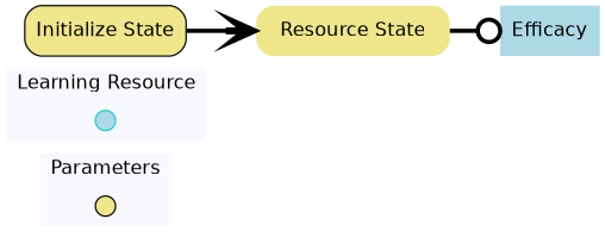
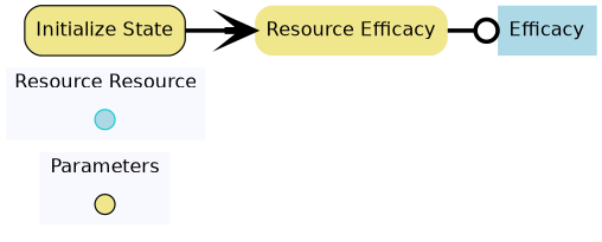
  digraph {
    rankdir=LR
    node [color=black shape=point style=filled fillcolor=khaki fontname=Helvetica]
    edge [arrowsize=2.0 color=black penwidth=3.0]
    contextOverview [fixedsize=true fontcolor=white height=.2 width=.2 fontname=""]
    initializeStateOverview [color="0.5, 0.9 , 0.8" fixedsize=true fontcolor=white height=.2 width=.2 fillcolor=lightblue]
    n3 [color=none fillcolor=lightblue fontsize=14 label=Efficacy shape=none]
    n4 [label="Initialize State" shape=box style="rounded,filled"]
-   n5 [color="0.5, 0.2, 1.0" label="Resource State" shape=none style="rounded,filled"]
+   n5 [color="0.5, 0.2, 1.0" label="Resource Efficacy" shape=none style="rounded,filled"]
    subgraph cluster_1 {
      color=white
      fillcolor=ghostwhite
      fontname=Helvetica
      label=Parameters
      labeljust=l
      style=filled
      contextOverview
    }
    subgraph cluster_2 {
      color=white
      fillcolor=ghostwhite
      fontname=Helvetica
-     label="Learning Resource"
+     label="Resource Resource"
      labeljust=l
      nodesep=0.1
      style=filled
      initializeStateOverview
    }
    n4 -> n5 [arrowhead=vee]
    n5 -> n3 [arrowhead=odot]
  }
